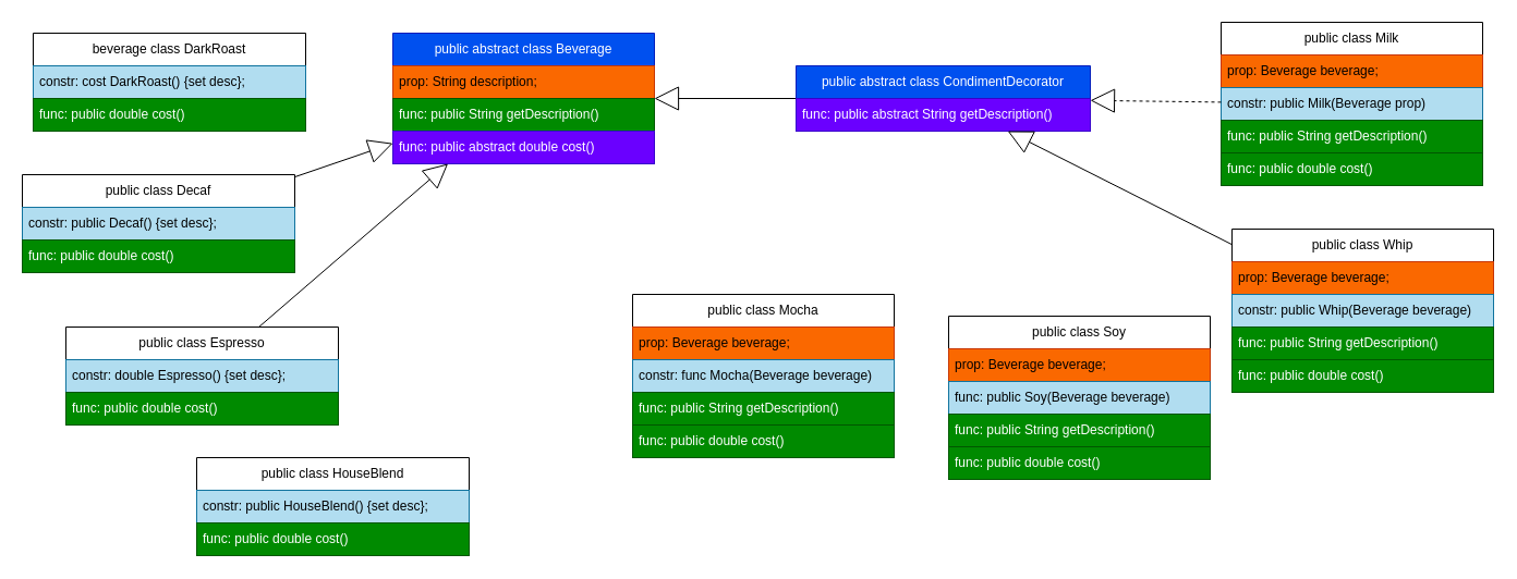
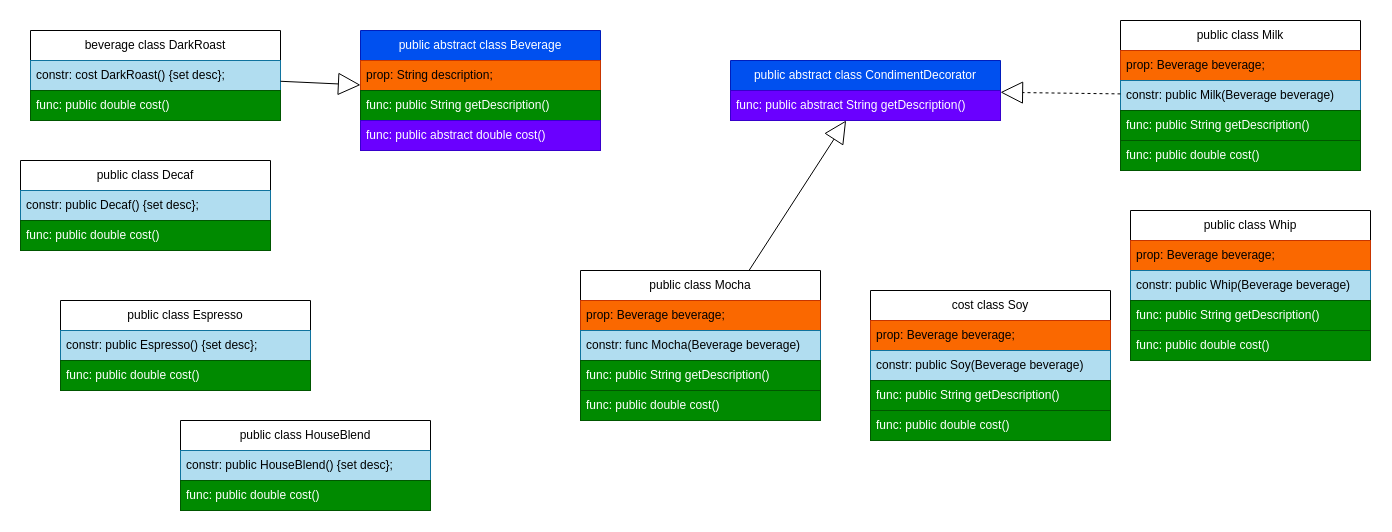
  <mxCell id="0" />
  <mxCell id="1" parent="0" />
  <mxCell id="2" value="public abstract class Beverage" style="swimlane;fontStyle=0;childLayout=stackLayout;horizontal=1;startSize=30;horizontalStack=0;resizeParent=1;resizeParentMax=0;resizeLast=0;collapsible=1;marginBottom=0;whiteSpace=wrap;html=1;fillColor=#0050ef;fontColor=#ffffff;strokeColor=#001DBC;" vertex="1" parent="1"><mxGeometry x="360" y="30" width="240" height="120" as="geometry" /></mxCell>
  <mxCell id="3" value="prop: String description;" style="text;strokeColor=#C73500;fillColor=#fa6800;align=left;verticalAlign=middle;spacingLeft=4;spacingRight=4;overflow=hidden;points=[[0,0.5],[1,0.5]];portConstraint=eastwest;rotatable=0;whiteSpace=wrap;html=1;fontColor=#000000;" vertex="1" parent="2"><mxGeometry y="30" width="240" height="30" as="geometry" /></mxCell>
  <mxCell id="4" value="func: public String getDescription()" style="text;strokeColor=#005700;fillColor=#008a00;align=left;verticalAlign=middle;spacingLeft=4;spacingRight=4;overflow=hidden;points=[[0,0.5],[1,0.5]];portConstraint=eastwest;rotatable=0;whiteSpace=wrap;html=1;fontColor=#ffffff;" vertex="1" parent="2"><mxGeometry y="60" width="240" height="30" as="geometry" /></mxCell>
  <mxCell id="5" value="func: public abstract double cost()" style="text;strokeColor=#3700CC;fillColor=#6a00ff;align=left;verticalAlign=middle;spacingLeft=4;spacingRight=4;overflow=hidden;points=[[0,0.5],[1,0.5]];portConstraint=eastwest;rotatable=0;whiteSpace=wrap;html=1;fontColor=#ffffff;" vertex="1" parent="2"><mxGeometry y="90" width="240" height="30" as="geometry" /></mxCell>
- <mxCell id="6" value="" style="endArrow=block;html=1;rounded=0;endFill=0;strokeWidth=1;endSize=20;" edge="1" parent="1" source="7" target="2"><mxGeometry width="50" height="50" relative="1" as="geometry"><mxPoint x="660" y="290" as="sourcePoint" /><mxPoint x="549.995" y="160" as="targetPoint" /></mxGeometry></mxCell>
  <mxCell id="7" value="public abstract class CondimentDecorator" style="swimlane;fontStyle=0;childLayout=stackLayout;horizontal=1;startSize=30;horizontalStack=0;resizeParent=1;resizeParentMax=0;resizeLast=0;collapsible=1;marginBottom=0;whiteSpace=wrap;html=1;fillColor=#0050ef;fontColor=#ffffff;strokeColor=#001DBC;" vertex="1" parent="1"><mxGeometry x="730" y="60" width="270" height="60" as="geometry" /></mxCell>
  <mxCell id="8" value="func: public abstract String getDescription()" style="text;strokeColor=#3700CC;fillColor=#6a00ff;align=left;verticalAlign=middle;spacingLeft=4;spacingRight=4;overflow=hidden;points=[[0,0.5],[1,0.5]];portConstraint=eastwest;rotatable=0;whiteSpace=wrap;html=1;fontColor=#ffffff;" vertex="1" parent="7"><mxGeometry y="30" width="270" height="30" as="geometry" /></mxCell>
  <mxCell id="9" value="beverage class DarkRoast" style="swimlane;fontStyle=0;childLayout=stackLayout;horizontal=1;startSize=30;horizontalStack=0;resizeParent=1;resizeParentMax=0;resizeLast=0;collapsible=1;marginBottom=0;whiteSpace=wrap;html=1;" vertex="1" parent="1"><mxGeometry x="30" y="30" width="250" height="90" as="geometry" /></mxCell>
  <mxCell id="10" value="constr: cost DarkRoast() {set desc};" style="text;strokeColor=#10739e;fillColor=#b1ddf0;align=left;verticalAlign=middle;spacingLeft=4;spacingRight=4;overflow=hidden;points=[[0,0.5],[1,0.5]];portConstraint=eastwest;rotatable=0;whiteSpace=wrap;html=1;" vertex="1" parent="9"><mxGeometry y="30" width="250" height="30" as="geometry" /></mxCell>
  <mxCell id="11" value="func: public double cost()" style="text;strokeColor=#005700;fillColor=#008a00;align=left;verticalAlign=middle;spacingLeft=4;spacingRight=4;overflow=hidden;points=[[0,0.5],[1,0.5]];portConstraint=eastwest;rotatable=0;whiteSpace=wrap;html=1;fontColor=#ffffff;" vertex="1" parent="9"><mxGeometry y="60" width="250" height="30" as="geometry" /></mxCell>
+ <mxCell id="12" value="" style="endArrow=block;html=1;rounded=0;endFill=0;strokeWidth=1;endSize=20;" edge="1" parent="1" source="9" target="2"><mxGeometry width="50" height="50" relative="1" as="geometry"><mxPoint x="518" y="277" as="sourcePoint" /><mxPoint x="310" y="160" as="targetPoint" /></mxGeometry></mxCell>
  <mxCell id="13" value="public class Decaf" style="swimlane;fontStyle=0;childLayout=stackLayout;horizontal=1;startSize=30;horizontalStack=0;resizeParent=1;resizeParentMax=0;resizeLast=0;collapsible=1;marginBottom=0;whiteSpace=wrap;html=1;" vertex="1" parent="1"><mxGeometry x="20" y="160" width="250" height="90" as="geometry" /></mxCell>
  <mxCell id="14" value="constr: public Decaf() {set desc};" style="text;strokeColor=#10739e;fillColor=#b1ddf0;align=left;verticalAlign=middle;spacingLeft=4;spacingRight=4;overflow=hidden;points=[[0,0.5],[1,0.5]];portConstraint=eastwest;rotatable=0;whiteSpace=wrap;html=1;" vertex="1" parent="13"><mxGeometry y="30" width="250" height="30" as="geometry" /></mxCell>
  <mxCell id="15" value="func: public double cost()" style="text;strokeColor=#005700;fillColor=#008a00;align=left;verticalAlign=middle;spacingLeft=4;spacingRight=4;overflow=hidden;points=[[0,0.5],[1,0.5]];portConstraint=eastwest;rotatable=0;whiteSpace=wrap;html=1;fontColor=#ffffff;" vertex="1" parent="13"><mxGeometry y="60" width="250" height="30" as="geometry" /></mxCell>
- <mxCell id="16" value="" style="endArrow=block;html=1;rounded=0;endFill=0;strokeWidth=1;endSize=20;" edge="1" parent="1" source="13" target="2"><mxGeometry width="50" height="50" relative="1" as="geometry"><mxPoint x="212" y="239" as="sourcePoint" /><mxPoint x="370" y="160" as="targetPoint" /></mxGeometry></mxCell>
  <mxCell id="17" value="public class Espresso" style="swimlane;fontStyle=0;childLayout=stackLayout;horizontal=1;startSize=30;horizontalStack=0;resizeParent=1;resizeParentMax=0;resizeLast=0;collapsible=1;marginBottom=0;whiteSpace=wrap;html=1;" vertex="1" parent="1"><mxGeometry x="60" y="300" width="250" height="90" as="geometry" /></mxCell>
- <mxCell id="18" value="constr: double Espresso() {set desc};" style="text;strokeColor=#10739e;fillColor=#b1ddf0;align=left;verticalAlign=middle;spacingLeft=4;spacingRight=4;overflow=hidden;points=[[0,0.5],[1,0.5]];portConstraint=eastwest;rotatable=0;whiteSpace=wrap;html=1;" vertex="1" parent="17"><mxGeometry y="30" width="250" height="30" as="geometry" /></mxCell>
+ <mxCell id="18" value="constr: public Espresso() {set desc};" style="text;strokeColor=#10739e;fillColor=#b1ddf0;align=left;verticalAlign=middle;spacingLeft=4;spacingRight=4;overflow=hidden;points=[[0,0.5],[1,0.5]];portConstraint=eastwest;rotatable=0;whiteSpace=wrap;html=1;" vertex="1" parent="17"><mxGeometry y="30" width="250" height="30" as="geometry" /></mxCell>
  <mxCell id="19" value="func: public double cost()" style="text;strokeColor=#005700;fillColor=#008a00;align=left;verticalAlign=middle;spacingLeft=4;spacingRight=4;overflow=hidden;points=[[0,0.5],[1,0.5]];portConstraint=eastwest;rotatable=0;whiteSpace=wrap;html=1;fontColor=#ffffff;" vertex="1" parent="17"><mxGeometry y="60" width="250" height="30" as="geometry" /></mxCell>
- <mxCell id="20" value="" style="endArrow=block;html=1;rounded=0;endFill=0;strokeWidth=1;endSize=20;" edge="1" parent="1" source="17" target="2"><mxGeometry width="50" height="50" relative="1" as="geometry"><mxPoint x="366" y="370" as="sourcePoint" /><mxPoint x="462" y="160" as="targetPoint" /></mxGeometry></mxCell>
  <mxCell id="21" value="public class HouseBlend" style="swimlane;fontStyle=0;childLayout=stackLayout;horizontal=1;startSize=30;horizontalStack=0;resizeParent=1;resizeParentMax=0;resizeLast=0;collapsible=1;marginBottom=0;whiteSpace=wrap;html=1;" vertex="1" parent="1"><mxGeometry x="180" y="420" width="250" height="90" as="geometry" /></mxCell>
  <mxCell id="22" value="constr: public HouseBlend() {set desc};" style="text;strokeColor=#10739e;fillColor=#b1ddf0;align=left;verticalAlign=middle;spacingLeft=4;spacingRight=4;overflow=hidden;points=[[0,0.5],[1,0.5]];portConstraint=eastwest;rotatable=0;whiteSpace=wrap;html=1;" vertex="1" parent="21"><mxGeometry y="30" width="250" height="30" as="geometry" /></mxCell>
  <mxCell id="23" value="func: public double cost()" style="text;strokeColor=#005700;fillColor=#008a00;align=left;verticalAlign=middle;spacingLeft=4;spacingRight=4;overflow=hidden;points=[[0,0.5],[1,0.5]];portConstraint=eastwest;rotatable=0;whiteSpace=wrap;html=1;fontColor=#ffffff;" vertex="1" parent="21"><mxGeometry y="60" width="250" height="30" as="geometry" /></mxCell>
  <mxCell id="24" value="public class Milk" style="swimlane;fontStyle=0;childLayout=stackLayout;horizontal=1;startSize=30;horizontalStack=0;resizeParent=1;resizeParentMax=0;resizeLast=0;collapsible=1;marginBottom=0;whiteSpace=wrap;html=1;" vertex="1" parent="1"><mxGeometry x="1120" y="20" width="240" height="150" as="geometry"><mxRectangle x="750" y="240" width="60" height="30" as="alternateBounds" /></mxGeometry></mxCell>
  <mxCell id="25" value="prop: Beverage beverage;" style="text;strokeColor=#C73500;fillColor=#fa6800;align=left;verticalAlign=middle;spacingLeft=4;spacingRight=4;overflow=hidden;points=[[0,0.5],[1,0.5]];portConstraint=eastwest;rotatable=0;whiteSpace=wrap;html=1;fontColor=#000000;" vertex="1" parent="24"><mxGeometry y="30" width="240" height="30" as="geometry" /></mxCell>
- <mxCell id="26" value="constr: public Milk(Beverage prop)" style="text;strokeColor=#10739e;fillColor=#b1ddf0;align=left;verticalAlign=middle;spacingLeft=4;spacingRight=4;overflow=hidden;points=[[0,0.5],[1,0.5]];portConstraint=eastwest;rotatable=0;whiteSpace=wrap;html=1;" vertex="1" parent="24"><mxGeometry y="60" width="240" height="30" as="geometry" /></mxCell>
+ <mxCell id="26" value="constr: public Milk(Beverage beverage)" style="text;strokeColor=#10739e;fillColor=#b1ddf0;align=left;verticalAlign=middle;spacingLeft=4;spacingRight=4;overflow=hidden;points=[[0,0.5],[1,0.5]];portConstraint=eastwest;rotatable=0;whiteSpace=wrap;html=1;" vertex="1" parent="24"><mxGeometry y="60" width="240" height="30" as="geometry" /></mxCell>
  <mxCell id="27" value="func: public String getDescription()" style="text;strokeColor=#005700;fillColor=#008a00;align=left;verticalAlign=middle;spacingLeft=4;spacingRight=4;overflow=hidden;points=[[0,0.5],[1,0.5]];portConstraint=eastwest;rotatable=0;whiteSpace=wrap;html=1;fontColor=#ffffff;" vertex="1" parent="24"><mxGeometry y="90" width="240" height="30" as="geometry" /></mxCell>
  <mxCell id="28" value="func: public double cost()" style="text;strokeColor=#005700;fillColor=#008a00;align=left;verticalAlign=middle;spacingLeft=4;spacingRight=4;overflow=hidden;points=[[0,0.5],[1,0.5]];portConstraint=eastwest;rotatable=0;whiteSpace=wrap;html=1;fontColor=#ffffff;" vertex="1" parent="24"><mxGeometry y="120" width="240" height="30" as="geometry" /></mxCell>
  <mxCell id="29" value="public class Mocha" style="swimlane;fontStyle=0;childLayout=stackLayout;horizontal=1;startSize=30;horizontalStack=0;resizeParent=1;resizeParentMax=0;resizeLast=0;collapsible=1;marginBottom=0;whiteSpace=wrap;html=1;" vertex="1" parent="1"><mxGeometry x="580" y="270" width="240" height="150" as="geometry"><mxRectangle x="750" y="240" width="60" height="30" as="alternateBounds" /></mxGeometry></mxCell>
  <mxCell id="30" value="prop: Beverage beverage;" style="text;strokeColor=#C73500;fillColor=#fa6800;align=left;verticalAlign=middle;spacingLeft=4;spacingRight=4;overflow=hidden;points=[[0,0.5],[1,0.5]];portConstraint=eastwest;rotatable=0;whiteSpace=wrap;html=1;fontColor=#000000;" vertex="1" parent="29"><mxGeometry y="30" width="240" height="30" as="geometry" /></mxCell>
  <mxCell id="31" value="constr: func Mocha(Beverage beverage)" style="text;strokeColor=#10739e;fillColor=#b1ddf0;align=left;verticalAlign=middle;spacingLeft=4;spacingRight=4;overflow=hidden;points=[[0,0.5],[1,0.5]];portConstraint=eastwest;rotatable=0;whiteSpace=wrap;html=1;" vertex="1" parent="29"><mxGeometry y="60" width="240" height="30" as="geometry" /></mxCell>
  <mxCell id="32" value="func: public String getDescription()" style="text;strokeColor=#005700;fillColor=#008a00;align=left;verticalAlign=middle;spacingLeft=4;spacingRight=4;overflow=hidden;points=[[0,0.5],[1,0.5]];portConstraint=eastwest;rotatable=0;whiteSpace=wrap;html=1;fontColor=#ffffff;" vertex="1" parent="29"><mxGeometry y="90" width="240" height="30" as="geometry" /></mxCell>
  <mxCell id="33" value="func: public double cost()" style="text;strokeColor=#005700;fillColor=#008a00;align=left;verticalAlign=middle;spacingLeft=4;spacingRight=4;overflow=hidden;points=[[0,0.5],[1,0.5]];portConstraint=eastwest;rotatable=0;whiteSpace=wrap;html=1;fontColor=#ffffff;" vertex="1" parent="29"><mxGeometry y="120" width="240" height="30" as="geometry" /></mxCell>
- <mxCell id="35" value="public class Soy" style="swimlane;fontStyle=0;childLayout=stackLayout;horizontal=1;startSize=30;horizontalStack=0;resizeParent=1;resizeParentMax=0;resizeLast=0;collapsible=1;marginBottom=0;whiteSpace=wrap;html=1;" vertex="1" parent="1"><mxGeometry x="870" y="290" width="240" height="150" as="geometry"><mxRectangle x="750" y="240" width="60" height="30" as="alternateBounds" /></mxGeometry></mxCell>
+ <mxCell id="34" value="" style="endArrow=block;html=1;rounded=0;endFill=0;strokeWidth=1;endSize=20;" edge="1" parent="1" source="29" target="7"><mxGeometry width="50" height="50" relative="1" as="geometry"><mxPoint x="750" y="100" as="sourcePoint" /><mxPoint x="930" y="290" as="targetPoint" /></mxGeometry></mxCell>
+ <mxCell id="35" value="cost class Soy" style="swimlane;fontStyle=0;childLayout=stackLayout;horizontal=1;startSize=30;horizontalStack=0;resizeParent=1;resizeParentMax=0;resizeLast=0;collapsible=1;marginBottom=0;whiteSpace=wrap;html=1;" vertex="1" parent="1"><mxGeometry x="870" y="290" width="240" height="150" as="geometry"><mxRectangle x="750" y="240" width="60" height="30" as="alternateBounds" /></mxGeometry></mxCell>
  <mxCell id="36" value="prop: Beverage beverage;" style="text;strokeColor=#C73500;fillColor=#fa6800;align=left;verticalAlign=middle;spacingLeft=4;spacingRight=4;overflow=hidden;points=[[0,0.5],[1,0.5]];portConstraint=eastwest;rotatable=0;whiteSpace=wrap;html=1;fontColor=#000000;" vertex="1" parent="35"><mxGeometry y="30" width="240" height="30" as="geometry" /></mxCell>
- <mxCell id="37" value="func: public Soy(Beverage beverage)" style="text;strokeColor=#10739e;fillColor=#b1ddf0;align=left;verticalAlign=middle;spacingLeft=4;spacingRight=4;overflow=hidden;points=[[0,0.5],[1,0.5]];portConstraint=eastwest;rotatable=0;whiteSpace=wrap;html=1;" vertex="1" parent="35"><mxGeometry y="60" width="240" height="30" as="geometry" /></mxCell>
+ <mxCell id="37" value="constr: public Soy(Beverage beverage)" style="text;strokeColor=#10739e;fillColor=#b1ddf0;align=left;verticalAlign=middle;spacingLeft=4;spacingRight=4;overflow=hidden;points=[[0,0.5],[1,0.5]];portConstraint=eastwest;rotatable=0;whiteSpace=wrap;html=1;" vertex="1" parent="35"><mxGeometry y="60" width="240" height="30" as="geometry" /></mxCell>
  <mxCell id="38" value="func: public String getDescription()" style="text;strokeColor=#005700;fillColor=#008a00;align=left;verticalAlign=middle;spacingLeft=4;spacingRight=4;overflow=hidden;points=[[0,0.5],[1,0.5]];portConstraint=eastwest;rotatable=0;whiteSpace=wrap;html=1;fontColor=#ffffff;" vertex="1" parent="35"><mxGeometry y="90" width="240" height="30" as="geometry" /></mxCell>
  <mxCell id="39" value="func: public double cost()" style="text;strokeColor=#005700;fillColor=#008a00;align=left;verticalAlign=middle;spacingLeft=4;spacingRight=4;overflow=hidden;points=[[0,0.5],[1,0.5]];portConstraint=eastwest;rotatable=0;whiteSpace=wrap;html=1;fontColor=#ffffff;" vertex="1" parent="35"><mxGeometry y="120" width="240" height="30" as="geometry" /></mxCell>
  <mxCell id="40" value="" style="endArrow=block;html=1;rounded=0;endFill=0;strokeWidth=1;endSize=20;dashed=1;" edge="1" parent="1" source="24" target="7"><mxGeometry width="50" height="50" relative="1" as="geometry"><mxPoint x="1007" y="380" as="sourcePoint" /><mxPoint x="898" y="130" as="targetPoint" /></mxGeometry></mxCell>
  <mxCell id="41" value="public class Whip" style="swimlane;fontStyle=0;childLayout=stackLayout;horizontal=1;startSize=30;horizontalStack=0;resizeParent=1;resizeParentMax=0;resizeLast=0;collapsible=1;marginBottom=0;whiteSpace=wrap;html=1;" vertex="1" parent="1"><mxGeometry x="1130" y="210" width="240" height="150" as="geometry"><mxRectangle x="750" y="240" width="60" height="30" as="alternateBounds" /></mxGeometry></mxCell>
  <mxCell id="42" value="prop: Beverage beverage;" style="text;strokeColor=#C73500;fillColor=#fa6800;align=left;verticalAlign=middle;spacingLeft=4;spacingRight=4;overflow=hidden;points=[[0,0.5],[1,0.5]];portConstraint=eastwest;rotatable=0;whiteSpace=wrap;html=1;fontColor=#000000;" vertex="1" parent="41"><mxGeometry y="30" width="240" height="30" as="geometry" /></mxCell>
  <mxCell id="43" value="constr: public Whip(Beverage beverage)" style="text;strokeColor=#10739e;fillColor=#b1ddf0;align=left;verticalAlign=middle;spacingLeft=4;spacingRight=4;overflow=hidden;points=[[0,0.5],[1,0.5]];portConstraint=eastwest;rotatable=0;whiteSpace=wrap;html=1;" vertex="1" parent="41"><mxGeometry y="60" width="240" height="30" as="geometry" /></mxCell>
  <mxCell id="44" value="func: public String getDescription()" style="text;strokeColor=#005700;fillColor=#008a00;align=left;verticalAlign=middle;spacingLeft=4;spacingRight=4;overflow=hidden;points=[[0,0.5],[1,0.5]];portConstraint=eastwest;rotatable=0;whiteSpace=wrap;html=1;fontColor=#ffffff;" vertex="1" parent="41"><mxGeometry y="90" width="240" height="30" as="geometry" /></mxCell>
  <mxCell id="45" value="func: public double cost()" style="text;strokeColor=#005700;fillColor=#008a00;align=left;verticalAlign=middle;spacingLeft=4;spacingRight=4;overflow=hidden;points=[[0,0.5],[1,0.5]];portConstraint=eastwest;rotatable=0;whiteSpace=wrap;html=1;fontColor=#ffffff;" vertex="1" parent="41"><mxGeometry y="120" width="240" height="30" as="geometry" /></mxCell>
- <mxCell id="46" value="" style="endArrow=block;html=1;rounded=0;endFill=0;strokeWidth=1;endSize=20;" edge="1" parent="1" source="41" target="7"><mxGeometry width="50" height="50" relative="1" as="geometry"><mxPoint x="1001" y="380" as="sourcePoint" /><mxPoint x="1005" y="130" as="targetPoint" /></mxGeometry></mxCell>
